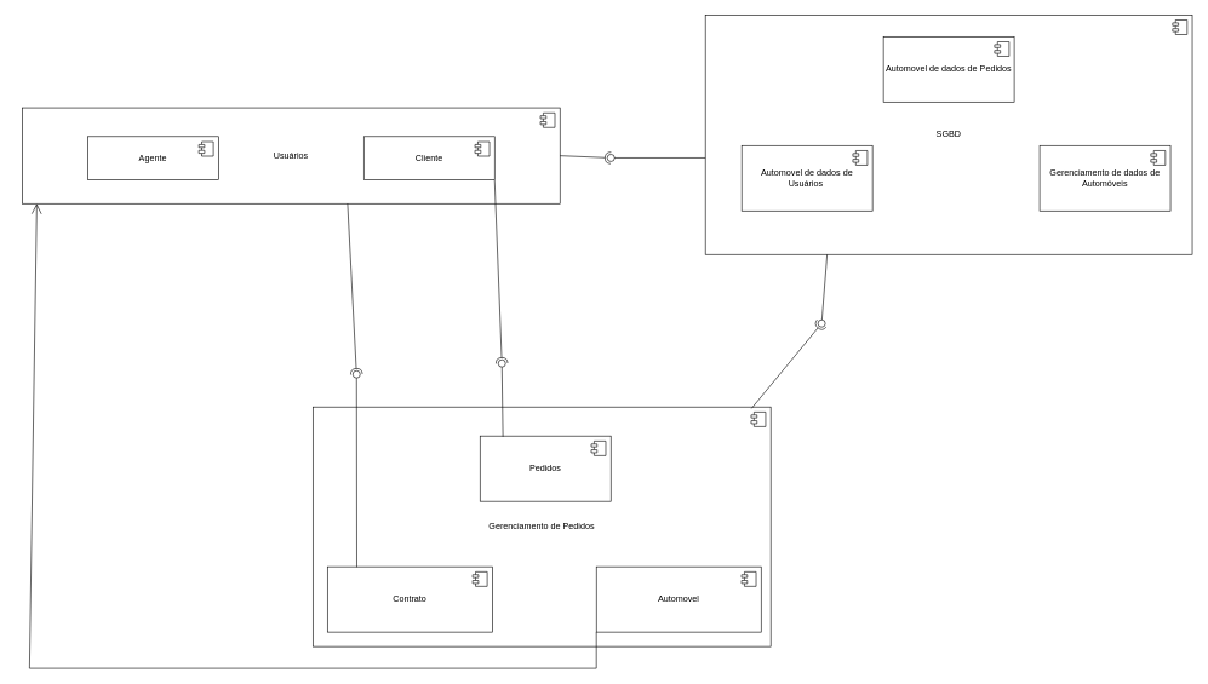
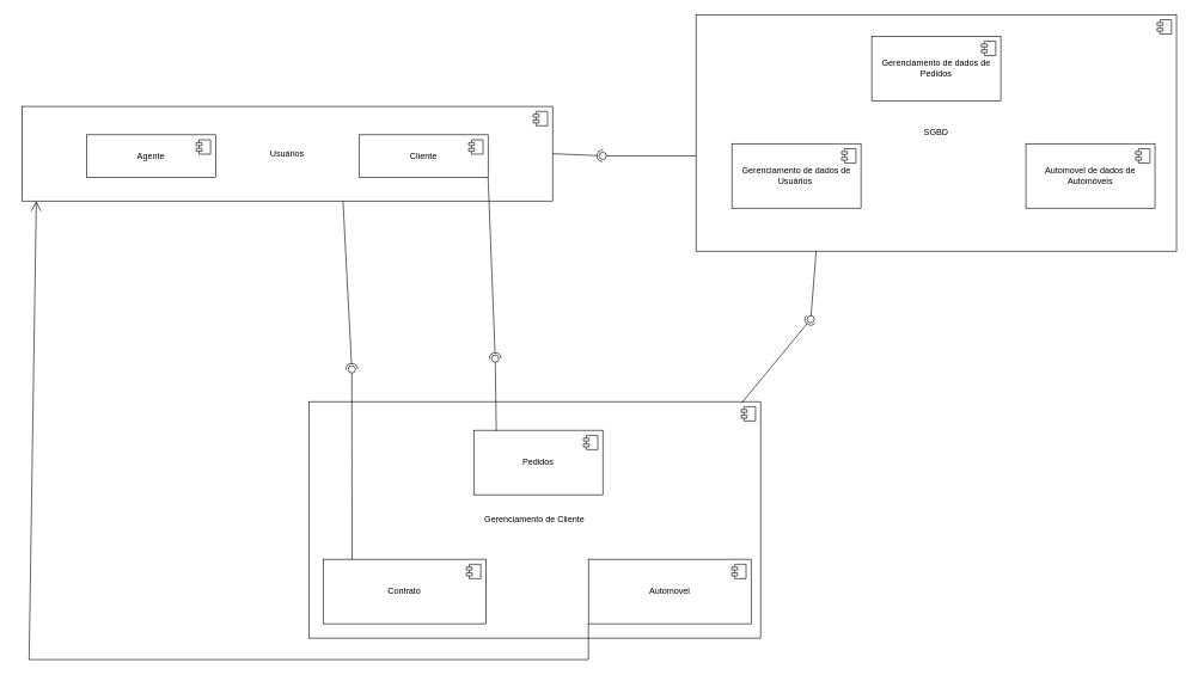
  <mxCell id="0" />
  <mxCell id="1" parent="0" />
  <mxCell id="2" value="" style="group" vertex="1" connectable="0" parent="1"><mxGeometry x="970" y="20" width="670" height="330" as="geometry" /></mxCell>
  <mxCell id="3" value="SGBD" style="html=1;dropTarget=0;whiteSpace=wrap;" vertex="1" parent="2"><mxGeometry width="670" height="330" as="geometry" /></mxCell>
  <mxCell id="4" value="" style="shape=module;jettyWidth=8;jettyHeight=4;" vertex="1" parent="3"><mxGeometry x="1" width="20" height="20" relative="1" as="geometry"><mxPoint x="-27" y="7" as="offset" /></mxGeometry></mxCell>
- <mxCell id="5" value="Automovel de dados de Pedidos" style="html=1;dropTarget=0;whiteSpace=wrap;" vertex="1" parent="2"><mxGeometry x="245" y="30" width="180" height="90" as="geometry" /></mxCell>
+ <mxCell id="5" value="Gerenciamento de dados de Pedidos" style="html=1;dropTarget=0;whiteSpace=wrap;" vertex="1" parent="2"><mxGeometry x="245" y="30" width="180" height="90" as="geometry" /></mxCell>
  <mxCell id="6" value="" style="shape=module;jettyWidth=8;jettyHeight=4;" vertex="1" parent="5"><mxGeometry x="1" width="20" height="20" relative="1" as="geometry"><mxPoint x="-27" y="7" as="offset" /></mxGeometry></mxCell>
- <mxCell id="7" value="Automovel de dados de Usuários&amp;nbsp;" style="html=1;dropTarget=0;whiteSpace=wrap;" vertex="1" parent="2"><mxGeometry x="50" y="180" width="180" height="90" as="geometry" /></mxCell>
+ <mxCell id="7" value="Gerenciamento de dados de Usuários&amp;nbsp;" style="html=1;dropTarget=0;whiteSpace=wrap;" vertex="1" parent="2"><mxGeometry x="50" y="180" width="180" height="90" as="geometry" /></mxCell>
  <mxCell id="8" value="" style="shape=module;jettyWidth=8;jettyHeight=4;" vertex="1" parent="7"><mxGeometry x="1" width="20" height="20" relative="1" as="geometry"><mxPoint x="-27" y="7" as="offset" /></mxGeometry></mxCell>
- <mxCell id="9" value="Gerenciamento de dados de Automóveis" style="html=1;dropTarget=0;whiteSpace=wrap;" vertex="1" parent="2"><mxGeometry x="460" y="180" width="180" height="90" as="geometry" /></mxCell>
+ <mxCell id="9" value="Automovel de dados de Automóveis" style="html=1;dropTarget=0;whiteSpace=wrap;" vertex="1" parent="2"><mxGeometry x="460" y="180" width="180" height="90" as="geometry" /></mxCell>
  <mxCell id="10" value="" style="shape=module;jettyWidth=8;jettyHeight=4;" vertex="1" parent="9"><mxGeometry x="1" width="20" height="20" relative="1" as="geometry"><mxPoint x="-27" y="7" as="offset" /></mxGeometry></mxCell>
  <mxCell id="11" value="" style="group" vertex="1" connectable="0" parent="1"><mxGeometry x="430" y="560" width="630" height="330" as="geometry" /></mxCell>
- <mxCell id="12" value="Gerenciamento de Pedidos" style="html=1;dropTarget=0;whiteSpace=wrap;" vertex="1" parent="11"><mxGeometry width="630" height="330" as="geometry" /></mxCell>
+ <mxCell id="12" value="Gerenciamento de Cliente" style="html=1;dropTarget=0;whiteSpace=wrap;" vertex="1" parent="11"><mxGeometry width="630" height="330" as="geometry" /></mxCell>
  <mxCell id="13" value="" style="shape=module;jettyWidth=8;jettyHeight=4;" vertex="1" parent="12"><mxGeometry x="1" width="20" height="20" relative="1" as="geometry"><mxPoint x="-27" y="7" as="offset" /></mxGeometry></mxCell>
  <mxCell id="14" value="Contrato" style="html=1;dropTarget=0;whiteSpace=wrap;" vertex="1" parent="11"><mxGeometry x="20" y="220" width="226.8" height="90" as="geometry" /></mxCell>
  <mxCell id="15" value="" style="shape=module;jettyWidth=8;jettyHeight=4;" vertex="1" parent="14"><mxGeometry x="1" width="20" height="20" relative="1" as="geometry"><mxPoint x="-27" y="7" as="offset" /></mxGeometry></mxCell>
  <mxCell id="16" value="Automovel" style="html=1;dropTarget=0;whiteSpace=wrap;" vertex="1" parent="11"><mxGeometry x="390" y="220" width="226.8" height="90" as="geometry" /></mxCell>
  <mxCell id="17" value="" style="shape=module;jettyWidth=8;jettyHeight=4;" vertex="1" parent="16"><mxGeometry x="1" width="20" height="20" relative="1" as="geometry"><mxPoint x="-27" y="7" as="offset" /></mxGeometry></mxCell>
  <mxCell id="18" value="Pedidos" style="html=1;dropTarget=0;whiteSpace=wrap;" vertex="1" parent="11"><mxGeometry x="230" y="40" width="180" height="90" as="geometry" /></mxCell>
  <mxCell id="19" value="" style="shape=module;jettyWidth=8;jettyHeight=4;" vertex="1" parent="18"><mxGeometry x="1" width="20" height="20" relative="1" as="geometry"><mxPoint x="-27" y="7" as="offset" /></mxGeometry></mxCell>
  <mxCell id="20" value="" style="group" vertex="1" connectable="0" parent="1"><mxGeometry x="20" y="60" width="750" height="220" as="geometry" /></mxCell>
  <mxCell id="21" value="" style="group" vertex="1" connectable="0" parent="20"><mxGeometry x="10" y="88" width="740" height="132" as="geometry" /></mxCell>
  <mxCell id="22" value="Usuários" style="html=1;dropTarget=0;whiteSpace=wrap;" vertex="1" parent="21"><mxGeometry width="740" height="132" as="geometry" /></mxCell>
  <mxCell id="23" value="" style="shape=module;jettyWidth=8;jettyHeight=4;" vertex="1" parent="22"><mxGeometry x="1" width="20" height="20" relative="1" as="geometry"><mxPoint x="-27" y="7" as="offset" /></mxGeometry></mxCell>
  <mxCell id="24" value="Agente" style="html=1;dropTarget=0;whiteSpace=wrap;" vertex="1" parent="21"><mxGeometry x="90" y="39.6" width="180" height="59.4" as="geometry" /></mxCell>
  <mxCell id="25" value="" style="shape=module;jettyWidth=8;jettyHeight=4;" vertex="1" parent="24"><mxGeometry x="1" width="20" height="20" relative="1" as="geometry"><mxPoint x="-27" y="7" as="offset" /></mxGeometry></mxCell>
  <mxCell id="26" value="Cliente" style="html=1;dropTarget=0;whiteSpace=wrap;" vertex="1" parent="21"><mxGeometry x="470" y="39.6" width="180" height="59.4" as="geometry" /></mxCell>
  <mxCell id="27" value="" style="shape=module;jettyWidth=8;jettyHeight=4;" vertex="1" parent="26"><mxGeometry x="1" width="20" height="20" relative="1" as="geometry"><mxPoint x="-27" y="7" as="offset" /></mxGeometry></mxCell>
  <mxCell id="28" value="" style="ellipse;whiteSpace=wrap;html=1;align=center;aspect=fixed;fillColor=none;strokeColor=none;resizable=0;perimeter=centerPerimeter;rotatable=0;allowArrows=0;points=[];outlineConnect=1;" vertex="1" parent="20"><mxGeometry x="135" width="10" height="10" as="geometry" /></mxCell>
  <mxCell id="29" value="" style="ellipse;whiteSpace=wrap;html=1;align=center;aspect=fixed;fillColor=none;strokeColor=none;resizable=0;perimeter=centerPerimeter;rotatable=0;allowArrows=0;points=[];outlineConnect=1;" vertex="1" parent="20"><mxGeometry y="8.8" width="10" height="10" as="geometry" /></mxCell>
  <mxCell id="30" value="" style="endArrow=open;endFill=1;endSize=12;html=1;rounded=0;exitX=0;exitY=1;exitDx=0;exitDy=0;" edge="1" parent="1" source="16"><mxGeometry width="160" relative="1" as="geometry"><mxPoint x="520" y="920" as="sourcePoint" /><mxPoint x="50" y="280" as="targetPoint" /><Array as="points"><mxPoint x="820" y="920" /><mxPoint x="40" y="920" /></Array></mxGeometry></mxCell>
  <mxCell id="31" value="" style="ellipse;whiteSpace=wrap;html=1;align=center;aspect=fixed;fillColor=none;strokeColor=none;resizable=0;perimeter=centerPerimeter;rotatable=0;allowArrows=0;points=[];outlineConnect=1;" vertex="1" parent="1"><mxGeometry x="235" y="340" width="10" height="10" as="geometry" /></mxCell>
  <mxCell id="32" value="" style="rounded=0;orthogonalLoop=1;jettySize=auto;html=1;endArrow=halfCircle;endFill=0;endSize=6;strokeWidth=1;sketch=0;exitX=1;exitY=1;exitDx=0;exitDy=0;" edge="1" parent="1" source="26"><mxGeometry relative="1" as="geometry"><mxPoint x="730" y="495" as="sourcePoint" /><mxPoint x="690" y="500" as="targetPoint" /></mxGeometry></mxCell>
  <mxCell id="33" value="" style="rounded=0;orthogonalLoop=1;jettySize=auto;html=1;endArrow=oval;endFill=0;sketch=0;sourcePerimeterSpacing=0;targetPerimeterSpacing=0;endSize=10;exitX=0.175;exitY=0.011;exitDx=0;exitDy=0;exitPerimeter=0;" edge="1" parent="1" source="18"><mxGeometry relative="1" as="geometry"><mxPoint x="690" y="495" as="sourcePoint" /><mxPoint x="690" y="500" as="targetPoint" /></mxGeometry></mxCell>
  <mxCell id="34" value="" style="ellipse;whiteSpace=wrap;html=1;align=center;aspect=fixed;fillColor=none;strokeColor=none;resizable=0;perimeter=centerPerimeter;rotatable=0;allowArrows=0;points=[];outlineConnect=1;" vertex="1" parent="1"><mxGeometry x="705" y="490" width="10" height="10" as="geometry" /></mxCell>
  <mxCell id="35" value="" style="rounded=0;orthogonalLoop=1;jettySize=auto;html=1;endArrow=halfCircle;endFill=0;endSize=6;strokeWidth=1;sketch=0;exitX=0.605;exitY=0.999;exitDx=0;exitDy=0;exitPerimeter=0;" edge="1" parent="1" source="22"><mxGeometry relative="1" as="geometry"><mxPoint x="550" y="515" as="sourcePoint" /><mxPoint x="490" y="515" as="targetPoint" /></mxGeometry></mxCell>
  <mxCell id="36" value="" style="rounded=0;orthogonalLoop=1;jettySize=auto;html=1;endArrow=oval;endFill=0;sketch=0;sourcePerimeterSpacing=0;targetPerimeterSpacing=0;endSize=10;exitX=0.178;exitY=0.005;exitDx=0;exitDy=0;exitPerimeter=0;" edge="1" parent="1" source="14"><mxGeometry relative="1" as="geometry"><mxPoint x="510" y="515" as="sourcePoint" /><mxPoint x="490" y="515" as="targetPoint" /></mxGeometry></mxCell>
  <mxCell id="37" value="" style="rounded=0;orthogonalLoop=1;jettySize=auto;html=1;endArrow=halfCircle;endFill=0;endSize=6;strokeWidth=1;sketch=0;exitX=0.958;exitY=0.006;exitDx=0;exitDy=0;exitPerimeter=0;" edge="1" target="39" parent="1" source="12"><mxGeometry relative="1" as="geometry"><mxPoint x="1150" y="445" as="sourcePoint" /></mxGeometry></mxCell>
  <mxCell id="38" value="" style="rounded=0;orthogonalLoop=1;jettySize=auto;html=1;endArrow=oval;endFill=0;sketch=0;sourcePerimeterSpacing=0;targetPerimeterSpacing=0;endSize=10;exitX=0.25;exitY=1;exitDx=0;exitDy=0;" edge="1" target="39" parent="1" source="3"><mxGeometry relative="1" as="geometry"><mxPoint x="1110" y="445" as="sourcePoint" /></mxGeometry></mxCell>
  <mxCell id="39" value="" style="ellipse;whiteSpace=wrap;html=1;align=center;aspect=fixed;fillColor=none;strokeColor=none;resizable=0;perimeter=centerPerimeter;rotatable=0;allowArrows=0;points=[];outlineConnect=1;" vertex="1" parent="1"><mxGeometry x="1125" y="440" width="10" height="10" as="geometry" /></mxCell>
  <mxCell id="40" value="" style="rounded=0;orthogonalLoop=1;jettySize=auto;html=1;endArrow=halfCircle;endFill=0;endSize=6;strokeWidth=1;sketch=0;exitX=1;exitY=0.5;exitDx=0;exitDy=0;" edge="1" target="42" parent="1" source="22"><mxGeometry relative="1" as="geometry"><mxPoint x="780" y="150" as="sourcePoint" /></mxGeometry></mxCell>
  <mxCell id="41" value="" style="rounded=0;orthogonalLoop=1;jettySize=auto;html=1;endArrow=oval;endFill=0;sketch=0;sourcePerimeterSpacing=0;targetPerimeterSpacing=0;endSize=10;" edge="1" target="42" parent="1"><mxGeometry relative="1" as="geometry"><mxPoint x="970" y="217" as="sourcePoint" /></mxGeometry></mxCell>
  <mxCell id="42" value="" style="ellipse;whiteSpace=wrap;html=1;align=center;aspect=fixed;fillColor=none;strokeColor=none;resizable=0;perimeter=centerPerimeter;rotatable=0;allowArrows=0;points=[];outlineConnect=1;" vertex="1" parent="1"><mxGeometry x="835" y="212" width="10" height="10" as="geometry" /></mxCell>
